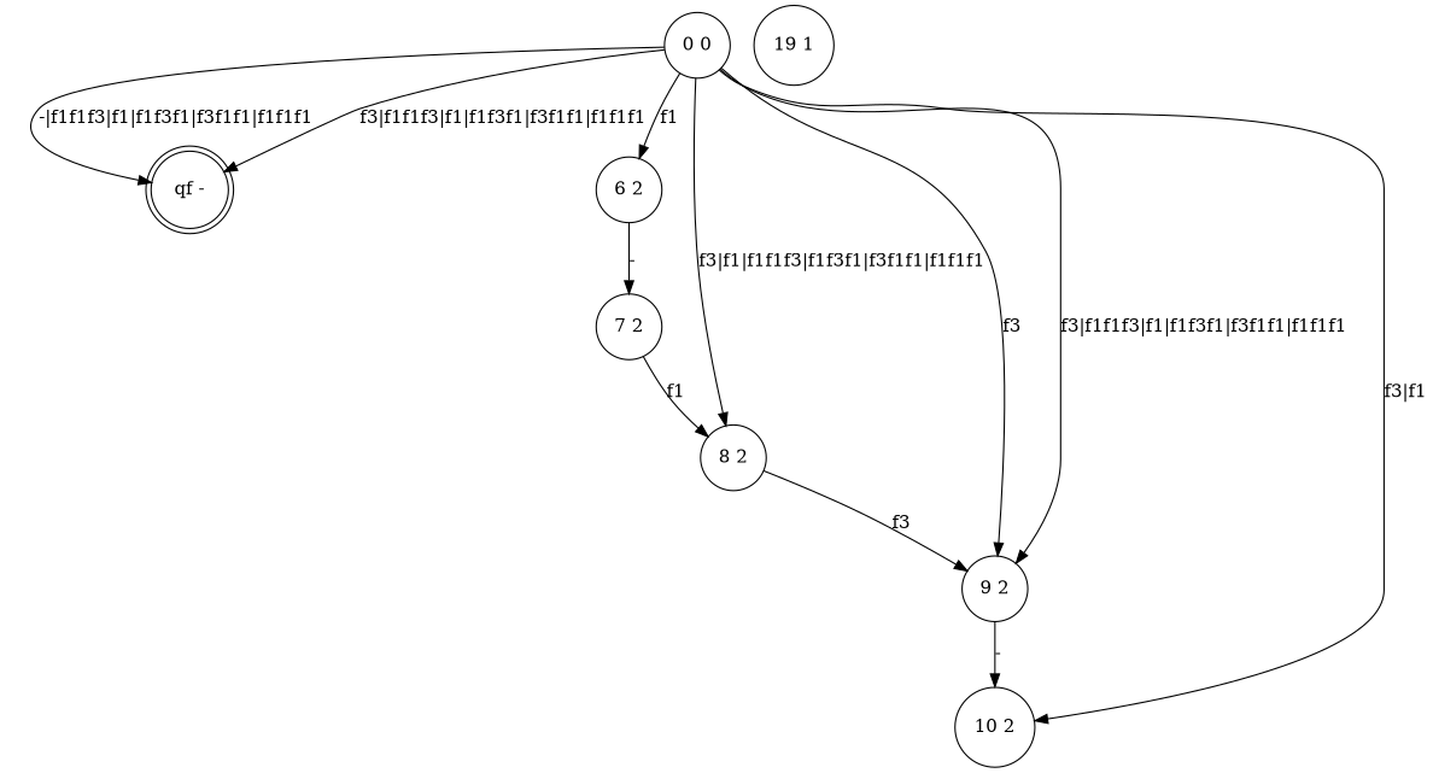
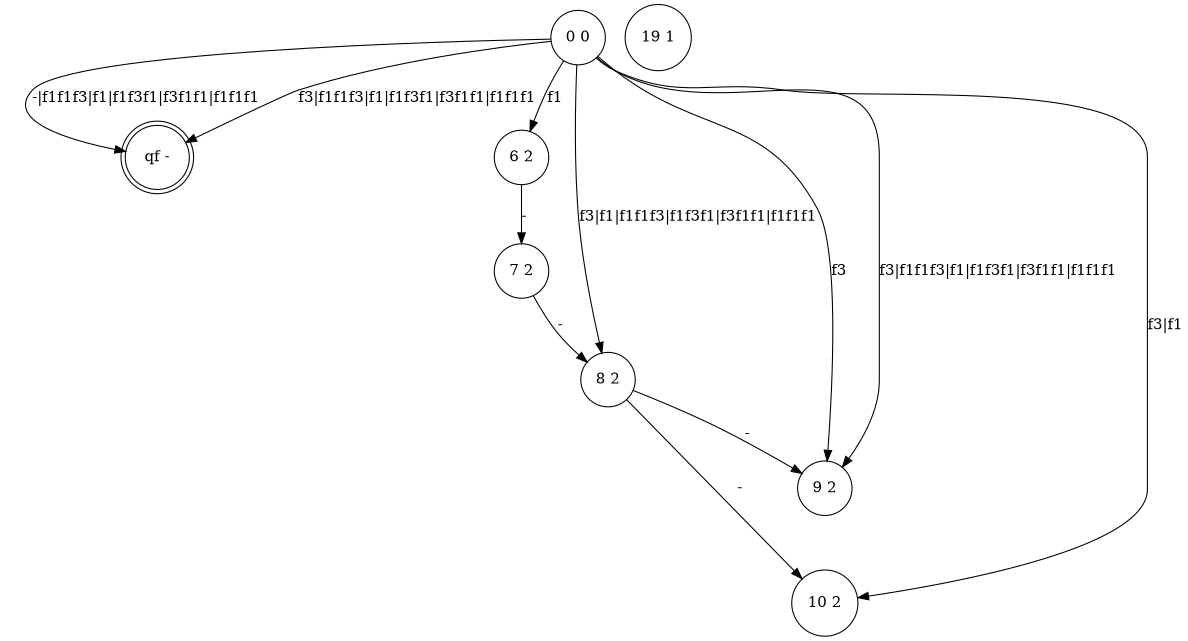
  digraph {
    node [shape=circle]
    "qf -" [shape=doublecircle]
    "6 2"
    "7 2"
    "8 2"
    "9 2"
    "10 2"
    "0 0"
    "19 1"
    "6 2" -> "7 2" [label="-"]
-   "7 2" -> "8 2" [label=f1]
-   "8 2" -> "9 2" [label=f3]
-   "9 2" -> "10 2" [label="-"]
+   "7 2" -> "8 2" [label="-"]
+   "8 2" -> "9 2" [label="-"]
+   "8 2" -> "10 2" [label="-"]
    "0 0" -> "qf -" [label="-|f1f1f3|f1|f1f3f1|f3f1f1|f1f1f1"]
    "0 0" -> "qf -" [label="f3|f1f1f3|f1|f1f3f1|f3f1f1|f1f1f1"]
    "0 0" -> "6 2" [label=f1]
    "0 0" -> "8 2" [label="f3|f1|f1f1f3|f1f3f1|f3f1f1|f1f1f1"]
    "0 0" -> "9 2" [label=f3]
    "0 0" -> "9 2" [label="f3|f1f1f3|f1|f1f3f1|f3f1f1|f1f1f1"]
    "0 0" -> "10 2" [label="f3|f1"]
  }
